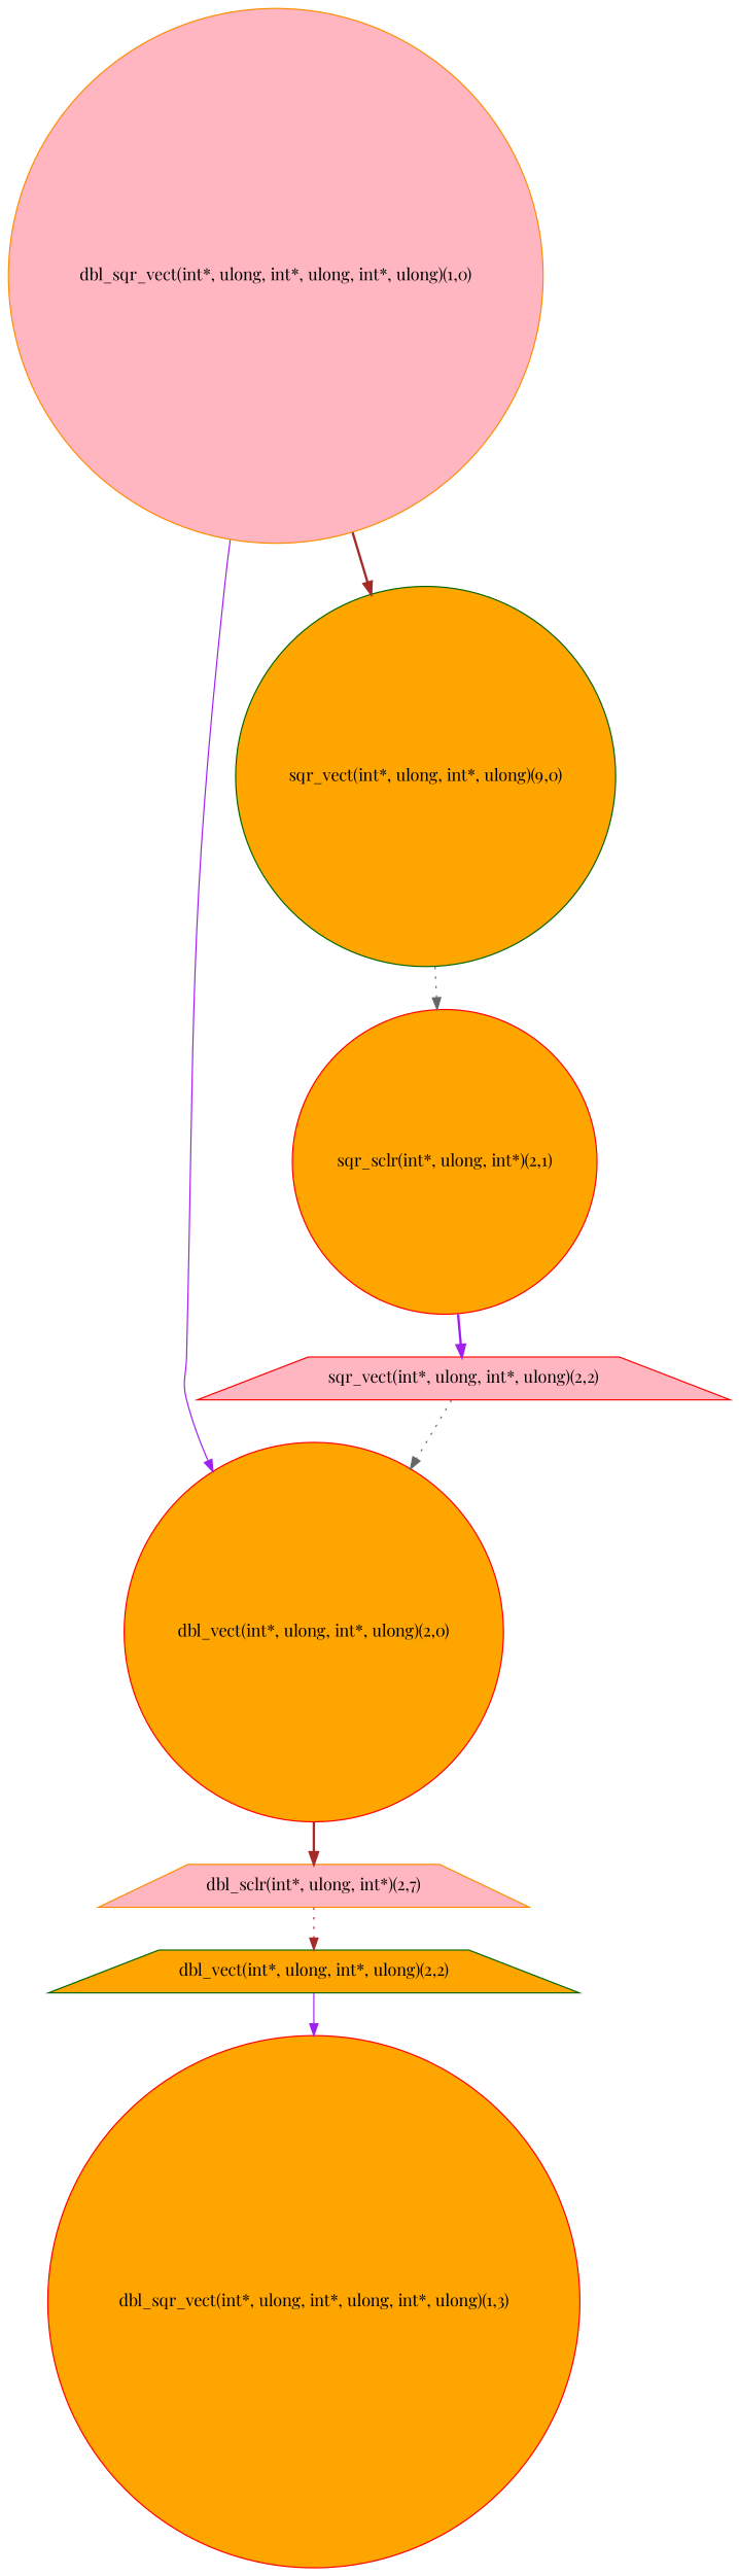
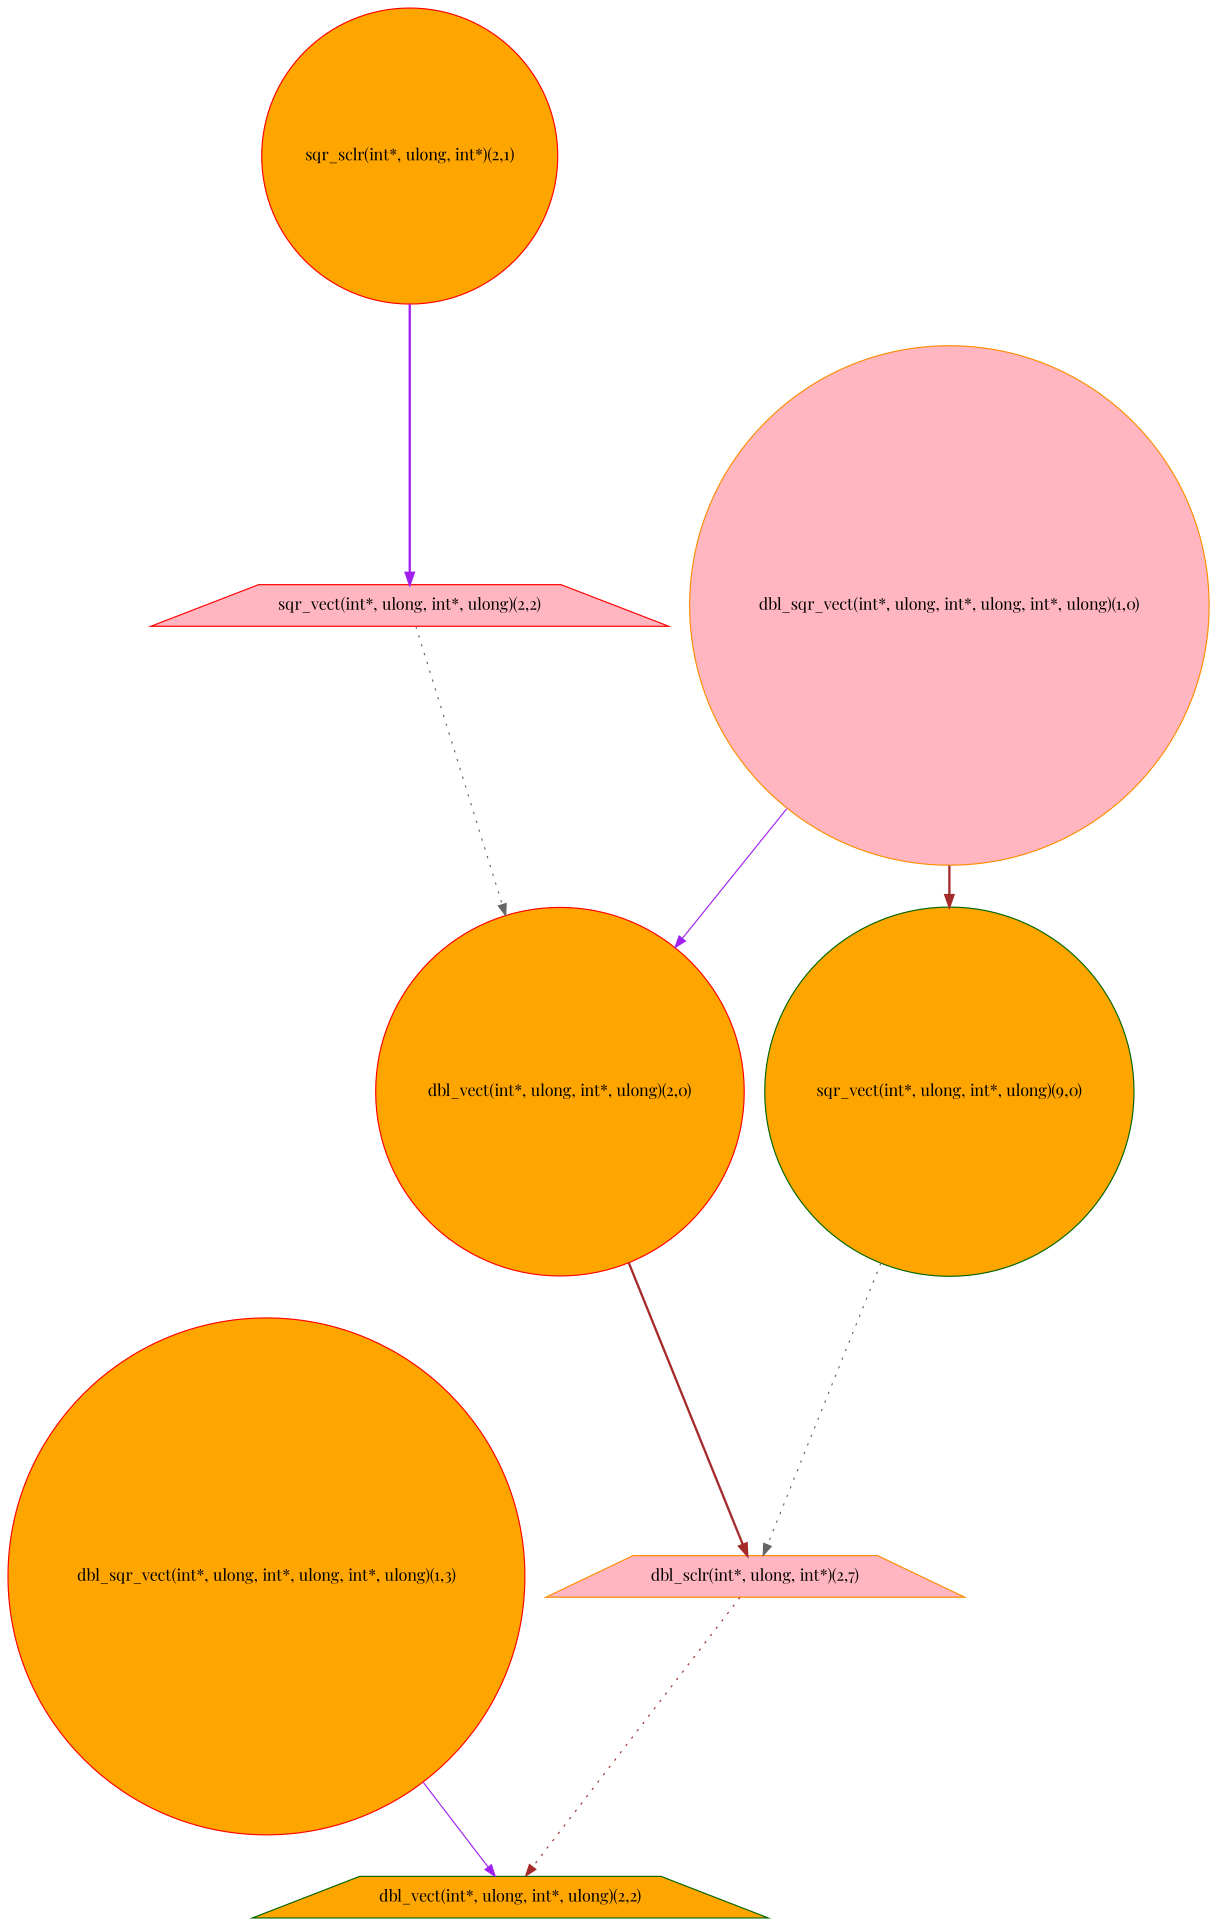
  strict digraph {
    fontname="Playfair Display"
    node [color=red fillcolor=orange fontname="Playfair Display" shape=circle style=filled]
    edge [color=brown fontname="Playfair Display" style=dotted]
    "sqr_vect(int*, ulong, int*, ulong)(2,2)" [fillcolor=lightpink shape=trapezium]
    "dbl_vect(int*, ulong, int*, ulong)(2,0)"
    n3 [color=darkorange fillcolor=lightpink label="dbl_sclr(int*, ulong, int*)(2,7)" shape=trapezium]
    "dbl_sqr_vect(int*, ulong, int*, ulong, int*, ulong)(1,0)" [color=darkorange fillcolor=lightpink]
    n5 [color=darkgreen label="sqr_vect(int*, ulong, int*, ulong)(9,0)"]
    "sqr_sclr(int*, ulong, int*)(2,1)"
    "dbl_vect(int*, ulong, int*, ulong)(2,2)" [color=darkgreen shape=trapezium]
    "dbl_sqr_vect(int*, ulong, int*, ulong, int*, ulong)(1,3)"
    "sqr_vect(int*, ulong, int*, ulong)(2,2)" -> "dbl_vect(int*, ulong, int*, ulong)(2,0)" [color=gray40]
    "dbl_vect(int*, ulong, int*, ulong)(2,0)" -> n3 [style=bold]
    n3 -> "dbl_vect(int*, ulong, int*, ulong)(2,2)"
    "dbl_sqr_vect(int*, ulong, int*, ulong, int*, ulong)(1,0)" -> "dbl_vect(int*, ulong, int*, ulong)(2,0)" [color=purple style=solid]
    "dbl_sqr_vect(int*, ulong, int*, ulong, int*, ulong)(1,0)" -> n5 [style=bold]
-   n5 -> "sqr_sclr(int*, ulong, int*)(2,1)" [color=gray40]
+   n5 -> n3 [color=gray40]
    "sqr_sclr(int*, ulong, int*)(2,1)" -> "sqr_vect(int*, ulong, int*, ulong)(2,2)" [color=purple style=bold]
-   "dbl_vect(int*, ulong, int*, ulong)(2,2)" -> "dbl_sqr_vect(int*, ulong, int*, ulong, int*, ulong)(1,3)" [color=purple style=solid]
+   "dbl_sqr_vect(int*, ulong, int*, ulong, int*, ulong)(1,3)" -> "dbl_vect(int*, ulong, int*, ulong)(2,2)" [color=purple style=solid]
  }
